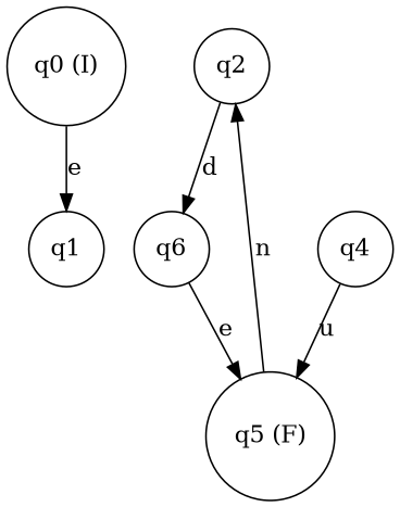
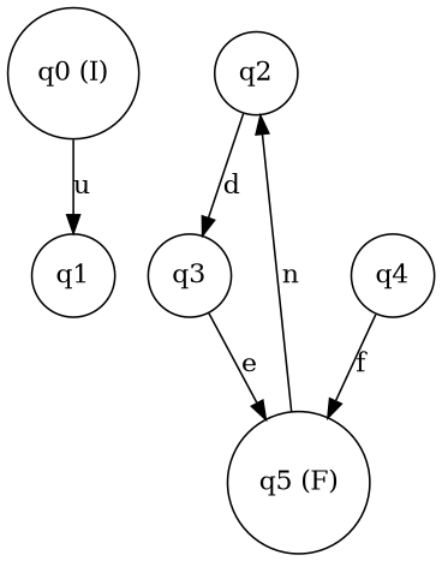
  digraph {
    rankdir=TB
    node [shape=circle]
    n1 [label="q0 (I)"]
    n2 [label=q1]
    n3 [label=q2]
-   n4 [label=q6]
+   n4 [label=q3]
    n5 [label="q5 (F)"]
    n6 [label=q4]
-   n1 -> n2 [label=e]
+   n1 -> n2 [label=u]
    n3 -> n4 [label=d]
    n4 -> n5 [label=e]
    n5 -> n3 [label=n]
-   n6 -> n5 [label=u]
+   n6 -> n5 [label=f]
  }
